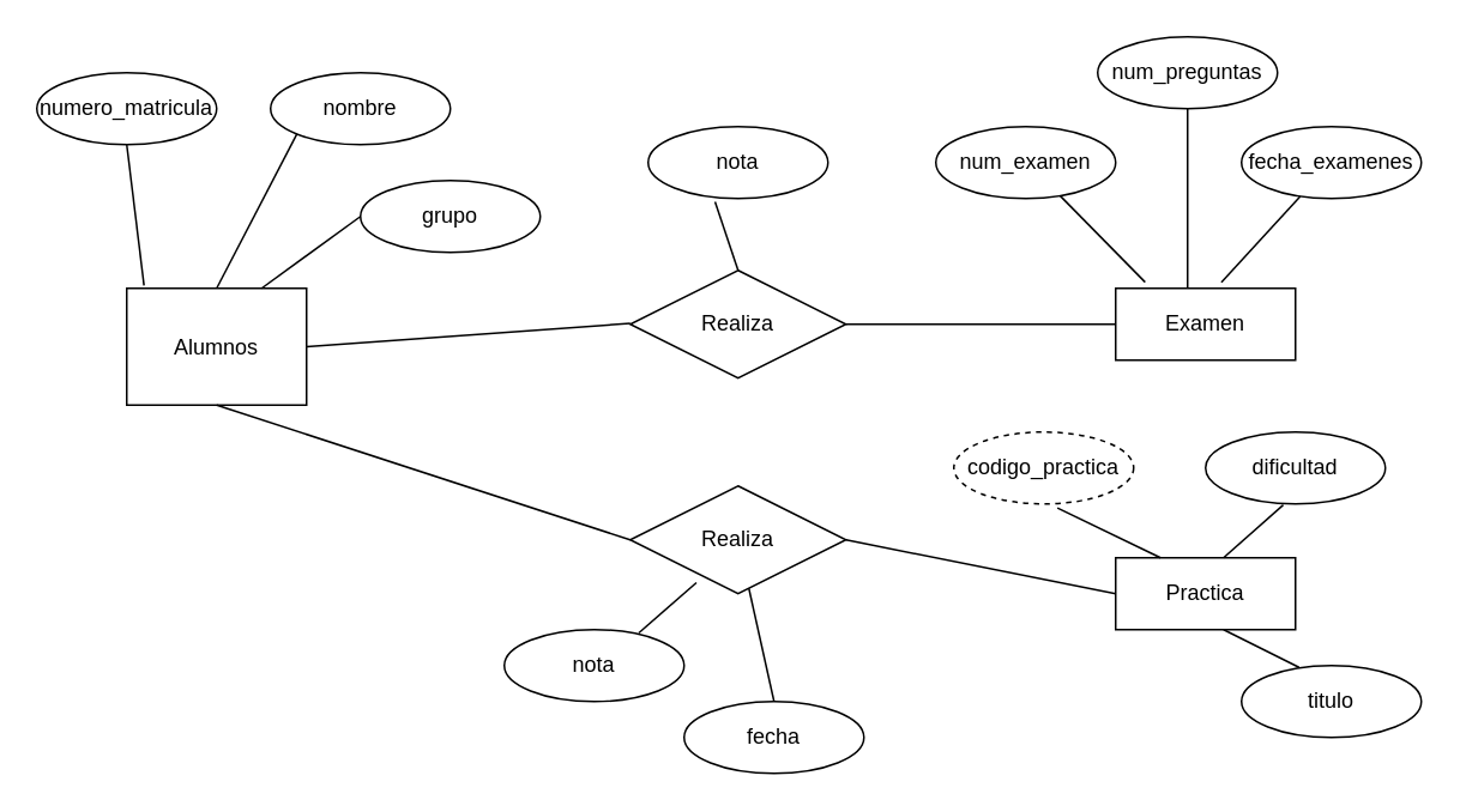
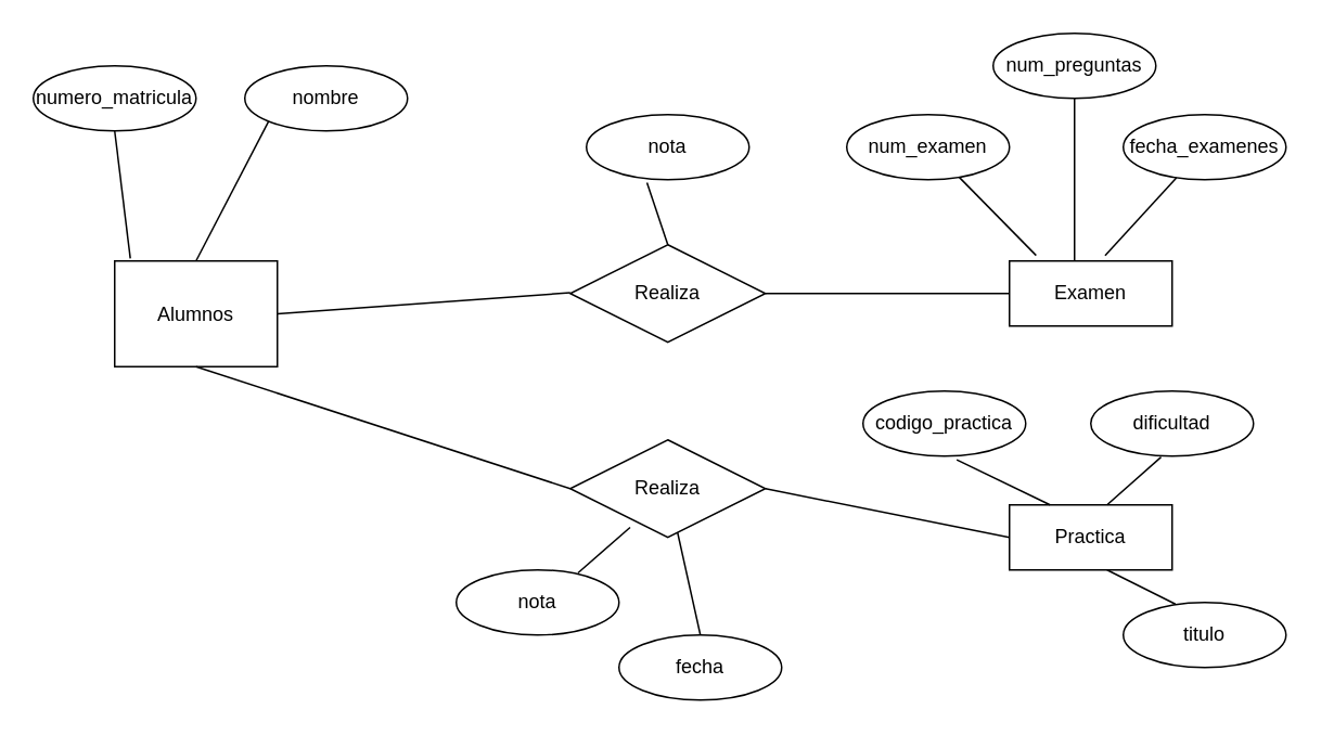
  <mxCell id="0" />
  <mxCell id="1" parent="0" />
  <mxCell id="2" value="Alumnos" style="whiteSpace=wrap;html=1;align=center;" vertex="1" parent="1"><mxGeometry x="70" y="160" width="100" height="65" as="geometry" /></mxCell>
  <mxCell id="3" value="nombre" style="ellipse;whiteSpace=wrap;html=1;align=center;" vertex="1" parent="1"><mxGeometry x="150" y="40" width="100" height="40" as="geometry" /></mxCell>
- <mxCell id="4" value="grupo" style="ellipse;whiteSpace=wrap;html=1;align=center;" vertex="1" parent="1"><mxGeometry x="200" y="100" width="100" height="40" as="geometry" /></mxCell>
  <mxCell id="5" value="numero_matricula" style="ellipse;whiteSpace=wrap;html=1;align=center;" vertex="1" parent="1"><mxGeometry x="20" y="40" width="100" height="40" as="geometry" /></mxCell>
  <mxCell id="6" value="" style="endArrow=none;html=1;rounded=0;exitX=1;exitY=0.5;exitDx=0;exitDy=0;" edge="1" parent="1" source="2"><mxGeometry relative="1" as="geometry"><mxPoint x="190" y="179.5" as="sourcePoint" /><mxPoint x="350" y="179.5" as="targetPoint" /></mxGeometry></mxCell>
- <mxCell id="7" value="" style="endArrow=none;html=1;rounded=0;entryX=0;entryY=0.5;entryDx=0;entryDy=0;exitX=0.75;exitY=0;exitDx=0;exitDy=0;" edge="1" parent="1" source="2" target="4"><mxGeometry width="50" height="50" relative="1" as="geometry"><mxPoint x="140" y="160" as="sourcePoint" /><mxPoint x="190" y="110" as="targetPoint" /></mxGeometry></mxCell>
  <mxCell id="8" value="" style="endArrow=none;html=1;rounded=0;entryX=0.5;entryY=1;entryDx=0;entryDy=0;exitX=0.096;exitY=-0.025;exitDx=0;exitDy=0;exitPerimeter=0;" edge="1" parent="1" source="2" target="5"><mxGeometry width="50" height="50" relative="1" as="geometry"><mxPoint x="30" y="160" as="sourcePoint" /><mxPoint x="80" y="110" as="targetPoint" /></mxGeometry></mxCell>
  <mxCell id="9" value="" style="endArrow=none;html=1;rounded=0;entryX=0;entryY=1;entryDx=0;entryDy=0;exitX=0.5;exitY=0;exitDx=0;exitDy=0;" edge="1" parent="1" source="2" target="3"><mxGeometry width="50" height="50" relative="1" as="geometry"><mxPoint x="110" y="140" as="sourcePoint" /><mxPoint x="160" y="90" as="targetPoint" /></mxGeometry></mxCell>
  <mxCell id="10" value="Realiza" style="shape=rhombus;perimeter=rhombusPerimeter;whiteSpace=wrap;html=1;align=center;" vertex="1" parent="1"><mxGeometry x="350" y="150" width="120" height="60" as="geometry" /></mxCell>
  <mxCell id="11" value="Examen" style="whiteSpace=wrap;html=1;align=center;" vertex="1" parent="1"><mxGeometry x="620" y="160" width="100" height="40" as="geometry" /></mxCell>
  <mxCell id="12" value="" style="endArrow=none;html=1;rounded=0;entryX=0;entryY=0.5;entryDx=0;entryDy=0;exitX=1;exitY=0.5;exitDx=0;exitDy=0;" edge="1" parent="1" source="10" target="11"><mxGeometry width="50" height="50" relative="1" as="geometry"><mxPoint x="530" y="230" as="sourcePoint" /><mxPoint x="580" y="180" as="targetPoint" /></mxGeometry></mxCell>
  <mxCell id="13" value="nota" style="ellipse;whiteSpace=wrap;html=1;align=center;" vertex="1" parent="1"><mxGeometry x="360" y="70" width="100" height="40" as="geometry" /></mxCell>
  <mxCell id="14" value="num_examen" style="ellipse;whiteSpace=wrap;html=1;align=center;" vertex="1" parent="1"><mxGeometry x="520" y="70" width="100" height="40" as="geometry" /></mxCell>
  <mxCell id="15" value="num_preguntas" style="ellipse;whiteSpace=wrap;html=1;align=center;" vertex="1" parent="1"><mxGeometry x="610" y="20" width="100" height="40" as="geometry" /></mxCell>
  <mxCell id="16" value="fecha_examenes" style="ellipse;whiteSpace=wrap;html=1;align=center;" vertex="1" parent="1"><mxGeometry x="690" y="70" width="100" height="40" as="geometry" /></mxCell>
  <mxCell id="17" value="" style="endArrow=none;html=1;rounded=0;entryX=0.372;entryY=1.045;entryDx=0;entryDy=0;entryPerimeter=0;exitX=0.5;exitY=0;exitDx=0;exitDy=0;" edge="1" parent="1" source="10" target="13"><mxGeometry width="50" height="50" relative="1" as="geometry"><mxPoint x="310" y="170" as="sourcePoint" /><mxPoint x="360" y="120" as="targetPoint" /></mxGeometry></mxCell>
  <mxCell id="18" value="" style="endArrow=none;html=1;rounded=0;exitX=0.588;exitY=-0.085;exitDx=0;exitDy=0;exitPerimeter=0;" edge="1" parent="1" source="11" target="16"><mxGeometry width="50" height="50" relative="1" as="geometry"><mxPoint x="670" y="160" as="sourcePoint" /><mxPoint x="720" y="110" as="targetPoint" /></mxGeometry></mxCell>
  <mxCell id="19" value="" style="endArrow=none;html=1;rounded=0;entryX=0.5;entryY=1;entryDx=0;entryDy=0;exitX=0.4;exitY=0;exitDx=0;exitDy=0;exitPerimeter=0;" edge="1" parent="1" source="11" target="15"><mxGeometry width="50" height="50" relative="1" as="geometry"><mxPoint x="630" y="150" as="sourcePoint" /><mxPoint x="680" y="100" as="targetPoint" /></mxGeometry></mxCell>
  <mxCell id="20" value="" style="endArrow=none;html=1;rounded=0;entryX=0.692;entryY=0.965;entryDx=0;entryDy=0;entryPerimeter=0;exitX=0.164;exitY=-0.085;exitDx=0;exitDy=0;exitPerimeter=0;" edge="1" parent="1" source="11" target="14"><mxGeometry width="50" height="50" relative="1" as="geometry"><mxPoint x="540" y="170" as="sourcePoint" /><mxPoint x="590" y="120" as="targetPoint" /></mxGeometry></mxCell>
  <mxCell id="21" value="Realiza" style="shape=rhombus;perimeter=rhombusPerimeter;whiteSpace=wrap;html=1;align=center;" vertex="1" parent="1"><mxGeometry x="350" y="270" width="120" height="60" as="geometry" /></mxCell>
  <mxCell id="22" value="" style="endArrow=none;html=1;rounded=0;entryX=0.5;entryY=1;entryDx=0;entryDy=0;exitX=0;exitY=0.5;exitDx=0;exitDy=0;" edge="1" parent="1" source="21" target="2"><mxGeometry width="50" height="50" relative="1" as="geometry"><mxPoint x="120" y="280" as="sourcePoint" /><mxPoint x="130" y="260" as="targetPoint" /></mxGeometry></mxCell>
  <mxCell id="23" value="" style="endArrow=none;html=1;rounded=0;entryX=1;entryY=0.5;entryDx=0;entryDy=0;exitX=0;exitY=0.5;exitDx=0;exitDy=0;" edge="1" parent="1" source="24" target="21"><mxGeometry width="50" height="50" relative="1" as="geometry"><mxPoint x="120" y="410" as="sourcePoint" /><mxPoint x="120" y="340" as="targetPoint" /></mxGeometry></mxCell>
  <mxCell id="24" value="Practica" style="whiteSpace=wrap;html=1;align=center;" vertex="1" parent="1"><mxGeometry x="620" y="310" width="100" height="40" as="geometry" /></mxCell>
  <mxCell id="25" value="fecha" style="ellipse;whiteSpace=wrap;html=1;align=center;" vertex="1" parent="1"><mxGeometry x="380" y="390" width="100" height="40" as="geometry" /></mxCell>
  <mxCell id="26" value="nota" style="ellipse;whiteSpace=wrap;html=1;align=center;" vertex="1" parent="1"><mxGeometry x="280" y="350" width="100" height="40" as="geometry" /></mxCell>
  <mxCell id="27" value="titulo" style="ellipse;whiteSpace=wrap;html=1;align=center;" vertex="1" parent="1"><mxGeometry x="690" y="370" width="100" height="40" as="geometry" /></mxCell>
  <mxCell id="28" value="dificultad" style="ellipse;whiteSpace=wrap;html=1;align=center;" vertex="1" parent="1"><mxGeometry x="670" y="240" width="100" height="40" as="geometry" /></mxCell>
- <mxCell id="29" value="codigo_practica" style="ellipse;whiteSpace=wrap;html=1;align=center;dashed=1;" vertex="1" parent="1"><mxGeometry x="530" y="240" width="100" height="40" as="geometry" /></mxCell>
+ <mxCell id="29" value="codigo_practica" style="ellipse;whiteSpace=wrap;html=1;align=center;" vertex="1" parent="1"><mxGeometry x="530" y="240" width="100" height="40" as="geometry" /></mxCell>
  <mxCell id="30" value="" style="endArrow=none;html=1;rounded=0;entryX=0.748;entryY=0.045;entryDx=0;entryDy=0;entryPerimeter=0;exitX=0.307;exitY=0.897;exitDx=0;exitDy=0;exitPerimeter=0;" edge="1" parent="1" source="21" target="26"><mxGeometry width="50" height="50" relative="1" as="geometry"><mxPoint x="500" y="470" as="sourcePoint" /><mxPoint x="550" y="420" as="targetPoint" /></mxGeometry></mxCell>
  <mxCell id="31" value="" style="endArrow=none;html=1;rounded=0;" edge="1" parent="1" source="21"><mxGeometry width="50" height="50" relative="1" as="geometry"><mxPoint x="710" y="490" as="sourcePoint" /><mxPoint x="430" y="390" as="targetPoint" /></mxGeometry></mxCell>
  <mxCell id="32" value="" style="endArrow=none;html=1;rounded=0;entryX=0.432;entryY=1.015;entryDx=0;entryDy=0;entryPerimeter=0;exitX=0.6;exitY=0;exitDx=0;exitDy=0;exitPerimeter=0;" edge="1" parent="1" source="24" target="28"><mxGeometry width="50" height="50" relative="1" as="geometry"><mxPoint x="580" y="490" as="sourcePoint" /><mxPoint x="630" y="440" as="targetPoint" /></mxGeometry></mxCell>
  <mxCell id="33" value="" style="endArrow=none;html=1;rounded=0;entryX=0.6;entryY=1;entryDx=0;entryDy=0;entryPerimeter=0;exitX=0.32;exitY=0.025;exitDx=0;exitDy=0;exitPerimeter=0;" edge="1" parent="1" source="27" target="24"><mxGeometry width="50" height="50" relative="1" as="geometry"><mxPoint x="660" y="530" as="sourcePoint" /><mxPoint x="710" y="480" as="targetPoint" /></mxGeometry></mxCell>
  <mxCell id="34" value="" style="endArrow=none;html=1;rounded=0;entryX=0.576;entryY=1.055;entryDx=0;entryDy=0;entryPerimeter=0;exitX=0.25;exitY=0;exitDx=0;exitDy=0;" edge="1" parent="1" source="24" target="29"><mxGeometry width="50" height="50" relative="1" as="geometry"><mxPoint x="540" y="450" as="sourcePoint" /><mxPoint x="590" y="400" as="targetPoint" /></mxGeometry></mxCell>
